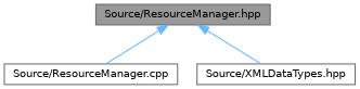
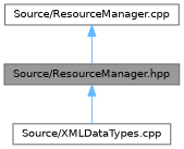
  digraph {
    node [color=grey40 fillcolor=white fontname=Helvetica fontsize=10 shape=box style=filled]
    edge [color=steelblue1 dir=back fontname=Helvetica fontsize=10 labelfontname=Helvetica labelfontsize=10 style=solid]
    n1 [color=gray40 fillcolor=grey60 fontcolor=black height=0.2 label="Source/ResourceManager.hpp" width=0.4]
    n2 [height=0.2 label="Source/ResourceManager.cpp" width=0.4]
-   n3 [height=0.2 label="Source/XMLDataTypes.hpp" width=0.4]
-   n1 -> n2
+   n3 [height=0.2 label="Source/XMLDataTypes.cpp" width=0.4]
+   n2 -> n1
    n1 -> n3
  }
